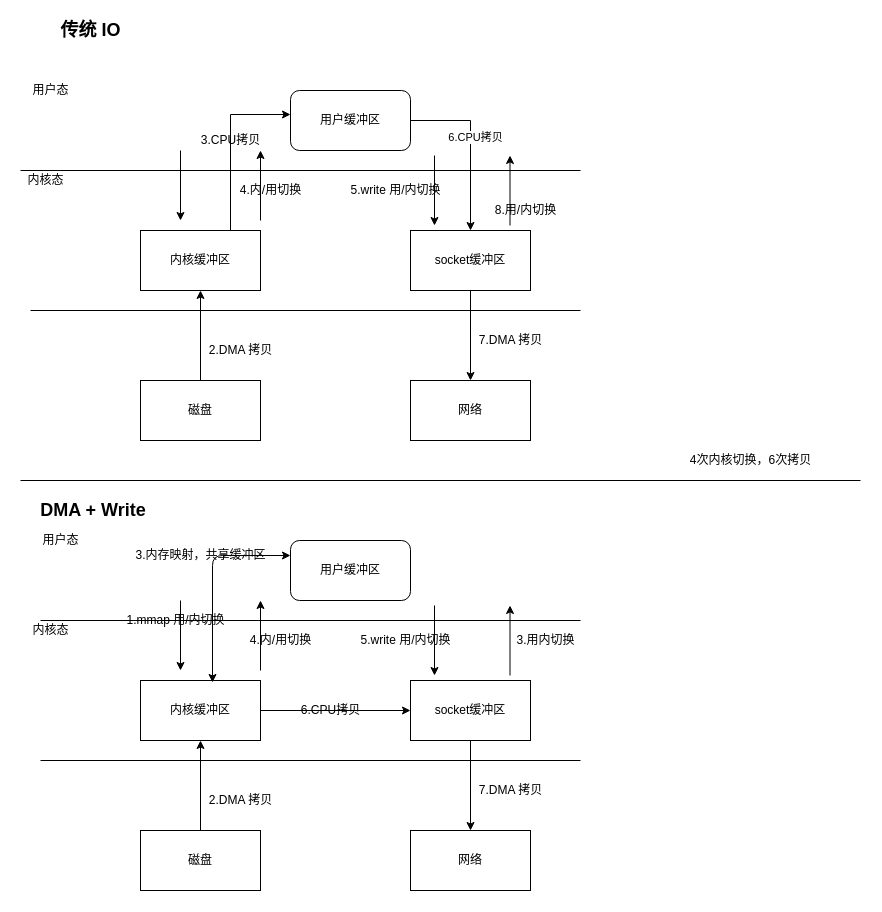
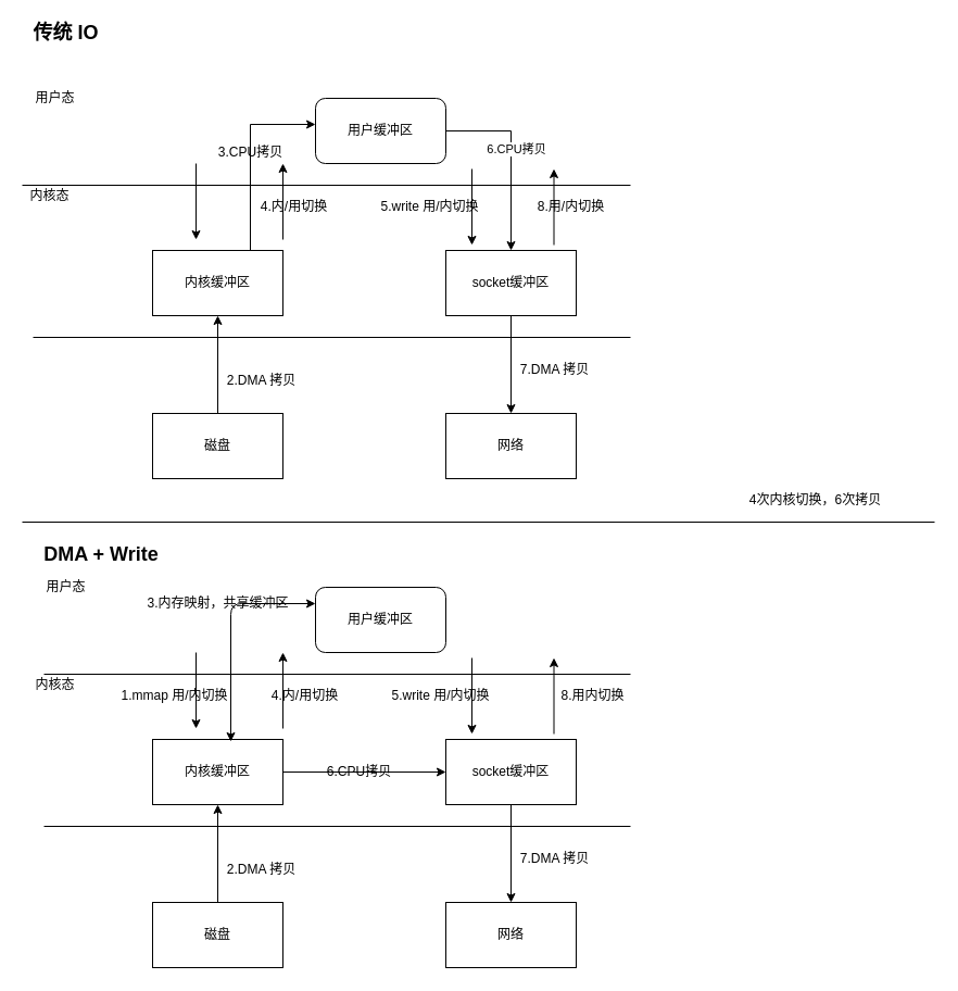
  <mxCell id="0" />
  <mxCell id="1" parent="0" />
  <mxCell id="2" style="edgeStyle=orthogonalEdgeStyle;rounded=0;orthogonalLoop=1;jettySize=auto;html=1;exitX=1;exitY=0.5;exitDx=0;exitDy=0;" edge="1" parent="1" source="4" target="12"><mxGeometry relative="1" as="geometry" /></mxCell>
  <mxCell id="3" value="6.CPU拷贝" style="edgeLabel;html=1;align=center;verticalAlign=middle;resizable=0;points=[];" vertex="1" connectable="0" parent="2"><mxGeometry x="-0.106" y="4" relative="1" as="geometry"><mxPoint as="offset" /></mxGeometry></mxCell>
  <mxCell id="4" value="用户缓冲区" style="rounded=1;whiteSpace=wrap;html=1;" vertex="1" parent="1"><mxGeometry x="290" y="90" width="120" height="60" as="geometry" /></mxCell>
  <mxCell id="5" value="" style="endArrow=none;html=1;" edge="1" parent="1"><mxGeometry width="50" height="50" relative="1" as="geometry"><mxPoint y="170" as="sourcePoint" x="20" /><mxPoint x="580" y="170" as="targetPoint" /></mxGeometry></mxCell>
  <mxCell id="6" value="用户态" style="text;html=1;align=center;verticalAlign=middle;resizable=0;points=[];autosize=1;" vertex="1" parent="1"><mxGeometry x="25" y="80" width="50" height="20" as="geometry" /></mxCell>
  <mxCell id="7" value="" style="endArrow=none;html=1;" edge="1" parent="1"><mxGeometry width="50" height="50" relative="1" as="geometry"><mxPoint x="30" y="310" as="sourcePoint" /><mxPoint x="580" y="310" as="targetPoint" /></mxGeometry></mxCell>
  <mxCell id="8" value="内核态" style="text;html=1;align=center;verticalAlign=middle;resizable=0;points=[];autosize=1;" vertex="1" parent="1"><mxGeometry y="170" width="50" height="20" as="geometry" x="20" /></mxCell>
  <mxCell id="9" style="edgeStyle=orthogonalEdgeStyle;rounded=0;orthogonalLoop=1;jettySize=auto;html=1;exitX=0.75;exitY=0;exitDx=0;exitDy=0;entryX=0;entryY=0.4;entryDx=0;entryDy=0;entryPerimeter=0;" edge="1" parent="1" source="10" target="4"><mxGeometry relative="1" as="geometry" /></mxCell>
  <mxCell id="10" value="内核缓冲区" style="rounded=0;whiteSpace=wrap;html=1;" vertex="1" parent="1"><mxGeometry x="140" y="230" width="120" height="60" as="geometry" /></mxCell>
  <mxCell id="11" style="edgeStyle=orthogonalEdgeStyle;rounded=0;orthogonalLoop=1;jettySize=auto;html=1;exitX=0.5;exitY=1;exitDx=0;exitDy=0;" edge="1" parent="1" source="12" target="15"><mxGeometry relative="1" as="geometry" /></mxCell>
  <mxCell id="12" value="socket缓冲区" style="rounded=0;whiteSpace=wrap;html=1;" vertex="1" parent="1"><mxGeometry x="410" y="230" width="120" height="60" as="geometry" /></mxCell>
  <mxCell id="13" style="edgeStyle=orthogonalEdgeStyle;rounded=0;orthogonalLoop=1;jettySize=auto;html=1;exitX=0.5;exitY=0;exitDx=0;exitDy=0;entryX=0.5;entryY=1;entryDx=0;entryDy=0;" edge="1" parent="1" source="14" target="10"><mxGeometry relative="1" as="geometry" /></mxCell>
  <mxCell id="14" value="磁盘" style="rounded=0;whiteSpace=wrap;html=1;" vertex="1" parent="1"><mxGeometry x="140" y="380" width="120" height="60" as="geometry" /></mxCell>
  <mxCell id="15" value="网络" style="rounded=0;whiteSpace=wrap;html=1;" vertex="1" parent="1"><mxGeometry x="410" y="380" width="120" height="60" as="geometry" /></mxCell>
  <mxCell id="16" value="" style="endArrow=classic;html=1;" edge="1" parent="1"><mxGeometry width="50" height="50" relative="1" as="geometry"><mxPoint x="180" y="150" as="sourcePoint" /><mxPoint x="180" y="220" as="targetPoint" /></mxGeometry></mxCell>
  <mxCell id="17" value="2.DMA 拷贝" style="text;html=1;align=center;verticalAlign=middle;resizable=0;points=[];autosize=1;" vertex="1" parent="1"><mxGeometry x="200" y="340" width="80" height="20" as="geometry" /></mxCell>
  <mxCell id="18" value="3.CPU拷贝" style="text;html=1;align=center;verticalAlign=middle;resizable=0;points=[];autosize=1;" vertex="1" parent="1"><mxGeometry x="195" y="130" width="70" height="20" as="geometry" /></mxCell>
  <mxCell id="19" value="" style="endArrow=classic;html=1;" edge="1" parent="1"><mxGeometry width="50" height="50" relative="1" as="geometry"><mxPoint x="260" y="220" as="sourcePoint" /><mxPoint x="260" y="150" as="targetPoint" /></mxGeometry></mxCell>
  <mxCell id="20" value="4.内/用切换" style="text;html=1;align=center;verticalAlign=middle;resizable=0;points=[];autosize=1;" vertex="1" parent="1"><mxGeometry x="230" y="180" width="80" height="20" as="geometry" /></mxCell>
  <mxCell id="21" value="" style="endArrow=classic;html=1;" edge="1" parent="1"><mxGeometry width="50" height="50" relative="1" as="geometry"><mxPoint x="434" y="155" as="sourcePoint" /><mxPoint x="434" y="225" as="targetPoint" /></mxGeometry></mxCell>
  <mxCell id="22" value="5.write 用/内切换" style="text;html=1;align=center;verticalAlign=middle;resizable=0;points=[];autosize=1;" vertex="1" parent="1"><mxGeometry x="340" y="180" width="110" height="20" as="geometry" /></mxCell>
  <mxCell id="23" value="7.DMA 拷贝" style="text;html=1;align=center;verticalAlign=middle;resizable=0;points=[];autosize=1;" vertex="1" parent="1"><mxGeometry x="470" y="330" width="80" height="20" as="geometry" /></mxCell>
  <mxCell id="24" value="" style="endArrow=classic;html=1;" edge="1" parent="1"><mxGeometry width="50" height="50" relative="1" as="geometry"><mxPoint x="509.5" y="225" as="sourcePoint" /><mxPoint x="509.5" y="155" as="targetPoint" /></mxGeometry></mxCell>
- <mxCell id="25" value="8.用/内切换" style="text;html=1;align=center;verticalAlign=middle;resizable=0;points=[];autosize=1;" vertex="1" parent="1"><mxGeometry x="485" y="200" width="80" height="20" as="geometry" /></mxCell>
- <mxCell id="26" value="&lt;font style=&quot;font-size: 18px&quot;&gt;&lt;b&gt;传统 IO&lt;/b&gt;&lt;/font&gt;" style="text;html=1;align=center;verticalAlign=middle;resizable=0;points=[];autosize=1;" vertex="1" parent="1"><mxGeometry x="50" y="20" width="80" height="20" as="geometry" /></mxCell>
+ <mxCell id="25" value="8.用/内切换" style="text;html=1;align=center;verticalAlign=middle;resizable=0;points=[];autosize=1;" vertex="1" parent="1"><mxGeometry x="485" y="180" width="80" height="20" as="geometry" /></mxCell>
+ <mxCell id="26" value="&lt;font style=&quot;font-size: 18px&quot;&gt;&lt;b&gt;传统 IO&lt;/b&gt;&lt;/font&gt;" style="text;html=1;align=center;verticalAlign=middle;resizable=0;points=[];autosize=1;" vertex="1" parent="1"><mxGeometry x="20" y="20" width="80" height="20" as="geometry" /></mxCell>
  <mxCell id="27" value="" style="endArrow=none;html=1;" edge="1" parent="1"><mxGeometry width="50" height="50" relative="1" as="geometry"><mxPoint y="480" as="sourcePoint" x="20" /><mxPoint x="860" y="480" as="targetPoint" /></mxGeometry></mxCell>
  <mxCell id="28" value="4次内核切换，6次拷贝" style="text;html=1;align=center;verticalAlign=middle;resizable=0;points=[];autosize=1;" vertex="1" parent="1"><mxGeometry x="680" y="450" width="140" height="20" as="geometry" /></mxCell>
  <mxCell id="29" value="&lt;font style=&quot;font-size: 18px&quot;&gt;&lt;b&gt;&amp;nbsp;DMA + Write&lt;br&gt;&lt;/b&gt;&lt;/font&gt;" style="text;html=1;align=center;verticalAlign=middle;resizable=0;points=[];autosize=1;" vertex="1" parent="1"><mxGeometry y="500" width="140" height="20" as="geometry" x="20" /></mxCell>
  <mxCell id="30" value="用户缓冲区" style="rounded=1;whiteSpace=wrap;html=1;" vertex="1" parent="1"><mxGeometry x="290" y="540" width="120" height="60" as="geometry" /></mxCell>
  <mxCell id="31" value="" style="endArrow=none;html=1;" edge="1" parent="1"><mxGeometry width="50" height="50" relative="1" as="geometry"><mxPoint x="40" y="620" as="sourcePoint" /><mxPoint x="580" y="620" as="targetPoint" /></mxGeometry></mxCell>
  <mxCell id="32" value="用户态" style="text;html=1;align=center;verticalAlign=middle;resizable=0;points=[];autosize=1;" vertex="1" parent="1"><mxGeometry x="35" y="530" width="50" height="20" as="geometry" /></mxCell>
  <mxCell id="33" value="" style="endArrow=none;html=1;" edge="1" parent="1"><mxGeometry width="50" height="50" relative="1" as="geometry"><mxPoint x="40" y="760" as="sourcePoint" /><mxPoint x="580" y="760" as="targetPoint" /></mxGeometry></mxCell>
  <mxCell id="34" style="edgeStyle=orthogonalEdgeStyle;rounded=0;orthogonalLoop=1;jettySize=auto;html=1;exitX=1;exitY=0.5;exitDx=0;exitDy=0;" edge="1" parent="1" source="35" target="37"><mxGeometry relative="1" as="geometry" /></mxCell>
  <mxCell id="35" value="内核缓冲区" style="rounded=0;whiteSpace=wrap;html=1;" vertex="1" parent="1"><mxGeometry x="140" y="680" width="120" height="60" as="geometry" /></mxCell>
  <mxCell id="36" style="edgeStyle=orthogonalEdgeStyle;rounded=0;orthogonalLoop=1;jettySize=auto;html=1;exitX=0.5;exitY=1;exitDx=0;exitDy=0;" edge="1" source="37" target="40" parent="1"><mxGeometry relative="1" as="geometry" /></mxCell>
  <mxCell id="37" value="socket缓冲区" style="rounded=0;whiteSpace=wrap;html=1;" vertex="1" parent="1"><mxGeometry x="410" y="680" width="120" height="60" as="geometry" /></mxCell>
  <mxCell id="38" style="edgeStyle=orthogonalEdgeStyle;rounded=0;orthogonalLoop=1;jettySize=auto;html=1;exitX=0.5;exitY=0;exitDx=0;exitDy=0;entryX=0.5;entryY=1;entryDx=0;entryDy=0;" edge="1" source="39" target="35" parent="1"><mxGeometry relative="1" as="geometry" /></mxCell>
  <mxCell id="39" value="磁盘" style="rounded=0;whiteSpace=wrap;html=1;" vertex="1" parent="1"><mxGeometry x="140" y="830" width="120" height="60" as="geometry" /></mxCell>
  <mxCell id="40" value="网络" style="rounded=0;whiteSpace=wrap;html=1;" vertex="1" parent="1"><mxGeometry x="410" y="830" width="120" height="60" as="geometry" /></mxCell>
  <mxCell id="41" value="" style="endArrow=classic;html=1;" edge="1" parent="1"><mxGeometry width="50" height="50" relative="1" as="geometry"><mxPoint x="180" y="600" as="sourcePoint" /><mxPoint x="180" y="670" as="targetPoint" /></mxGeometry></mxCell>
  <mxCell id="42" value="2.DMA 拷贝" style="text;html=1;align=center;verticalAlign=middle;resizable=0;points=[];autosize=1;" vertex="1" parent="1"><mxGeometry x="200" y="790" width="80" height="20" as="geometry" /></mxCell>
  <mxCell id="43" value="" style="endArrow=classic;html=1;" edge="1" parent="1"><mxGeometry width="50" height="50" relative="1" as="geometry"><mxPoint x="260" y="670" as="sourcePoint" /><mxPoint x="260" y="600" as="targetPoint" /></mxGeometry></mxCell>
  <mxCell id="44" value="4.内/用切换" style="text;html=1;align=center;verticalAlign=middle;resizable=0;points=[];autosize=1;" vertex="1" parent="1"><mxGeometry x="240" y="630" width="80" height="20" as="geometry" /></mxCell>
  <mxCell id="45" value="" style="endArrow=classic;html=1;" edge="1" parent="1"><mxGeometry width="50" height="50" relative="1" as="geometry"><mxPoint x="434" y="605" as="sourcePoint" /><mxPoint x="434" y="675" as="targetPoint" /></mxGeometry></mxCell>
  <mxCell id="46" value="5.write 用/内切换" style="text;html=1;align=center;verticalAlign=middle;resizable=0;points=[];autosize=1;" vertex="1" parent="1"><mxGeometry x="350" y="630" width="110" height="20" as="geometry" /></mxCell>
  <mxCell id="47" value="7.DMA 拷贝" style="text;html=1;align=center;verticalAlign=middle;resizable=0;points=[];autosize=1;" vertex="1" parent="1"><mxGeometry x="470" y="780" width="80" height="20" as="geometry" /></mxCell>
  <mxCell id="48" value="" style="endArrow=classic;html=1;" edge="1" parent="1"><mxGeometry width="50" height="50" relative="1" as="geometry"><mxPoint x="509.5" y="675" as="sourcePoint" /><mxPoint x="509.5" y="605" as="targetPoint" /></mxGeometry></mxCell>
  <mxCell id="49" value="内核态" style="text;html=1;align=center;verticalAlign=middle;resizable=0;points=[];autosize=1;" vertex="1" parent="1"><mxGeometry x="25" y="620" width="50" height="20" as="geometry" /></mxCell>
- <mxCell id="50" value="1.mmap 用/内切换" style="text;html=1;align=center;verticalAlign=middle;resizable=0;points=[];autosize=1;" vertex="1" parent="1"><mxGeometry x="120" y="610" width="110" height="20" as="geometry" /></mxCell>
- <mxCell id="51" value="3.用内切换" style="text;html=1;align=center;verticalAlign=middle;resizable=0;points=[];autosize=1;" vertex="1" parent="1"><mxGeometry x="510" y="630" width="70" height="20" as="geometry" /></mxCell>
+ <mxCell id="50" value="1.mmap 用/内切换" style="text;html=1;align=center;verticalAlign=middle;resizable=0;points=[];autosize=1;" vertex="1" parent="1"><mxGeometry x="105" y="630" width="110" height="20" as="geometry" /></mxCell>
+ <mxCell id="51" value="8.用内切换" style="text;html=1;align=center;verticalAlign=middle;resizable=0;points=[];autosize=1;" vertex="1" parent="1"><mxGeometry x="510" y="630" width="70" height="20" as="geometry" /></mxCell>
  <mxCell id="52" value="6.CPU拷贝" style="text;html=1;align=center;verticalAlign=middle;resizable=0;points=[];autosize=1;" vertex="1" parent="1"><mxGeometry x="295" y="700" width="70" height="20" as="geometry" /></mxCell>
  <mxCell id="53" value="" style="endArrow=classic;startArrow=classic;html=1;exitX=0.6;exitY=0.033;exitDx=0;exitDy=0;exitPerimeter=0;entryX=0;entryY=0.25;entryDx=0;entryDy=0;" edge="1" parent="1" source="35" target="30"><mxGeometry width="50" height="50" relative="1" as="geometry"><mxPoint x="200" y="590" as="sourcePoint" /><mxPoint x="250" y="540" as="targetPoint" /><Array as="points"><mxPoint x="212" y="555" /></Array></mxGeometry></mxCell>
  <mxCell id="54" value="3.内存映射，共享缓冲区" style="text;html=1;align=center;verticalAlign=middle;resizable=0;points=[];autosize=1;" vertex="1" parent="1"><mxGeometry x="125" y="545" width="150" height="20" as="geometry" /></mxCell>
